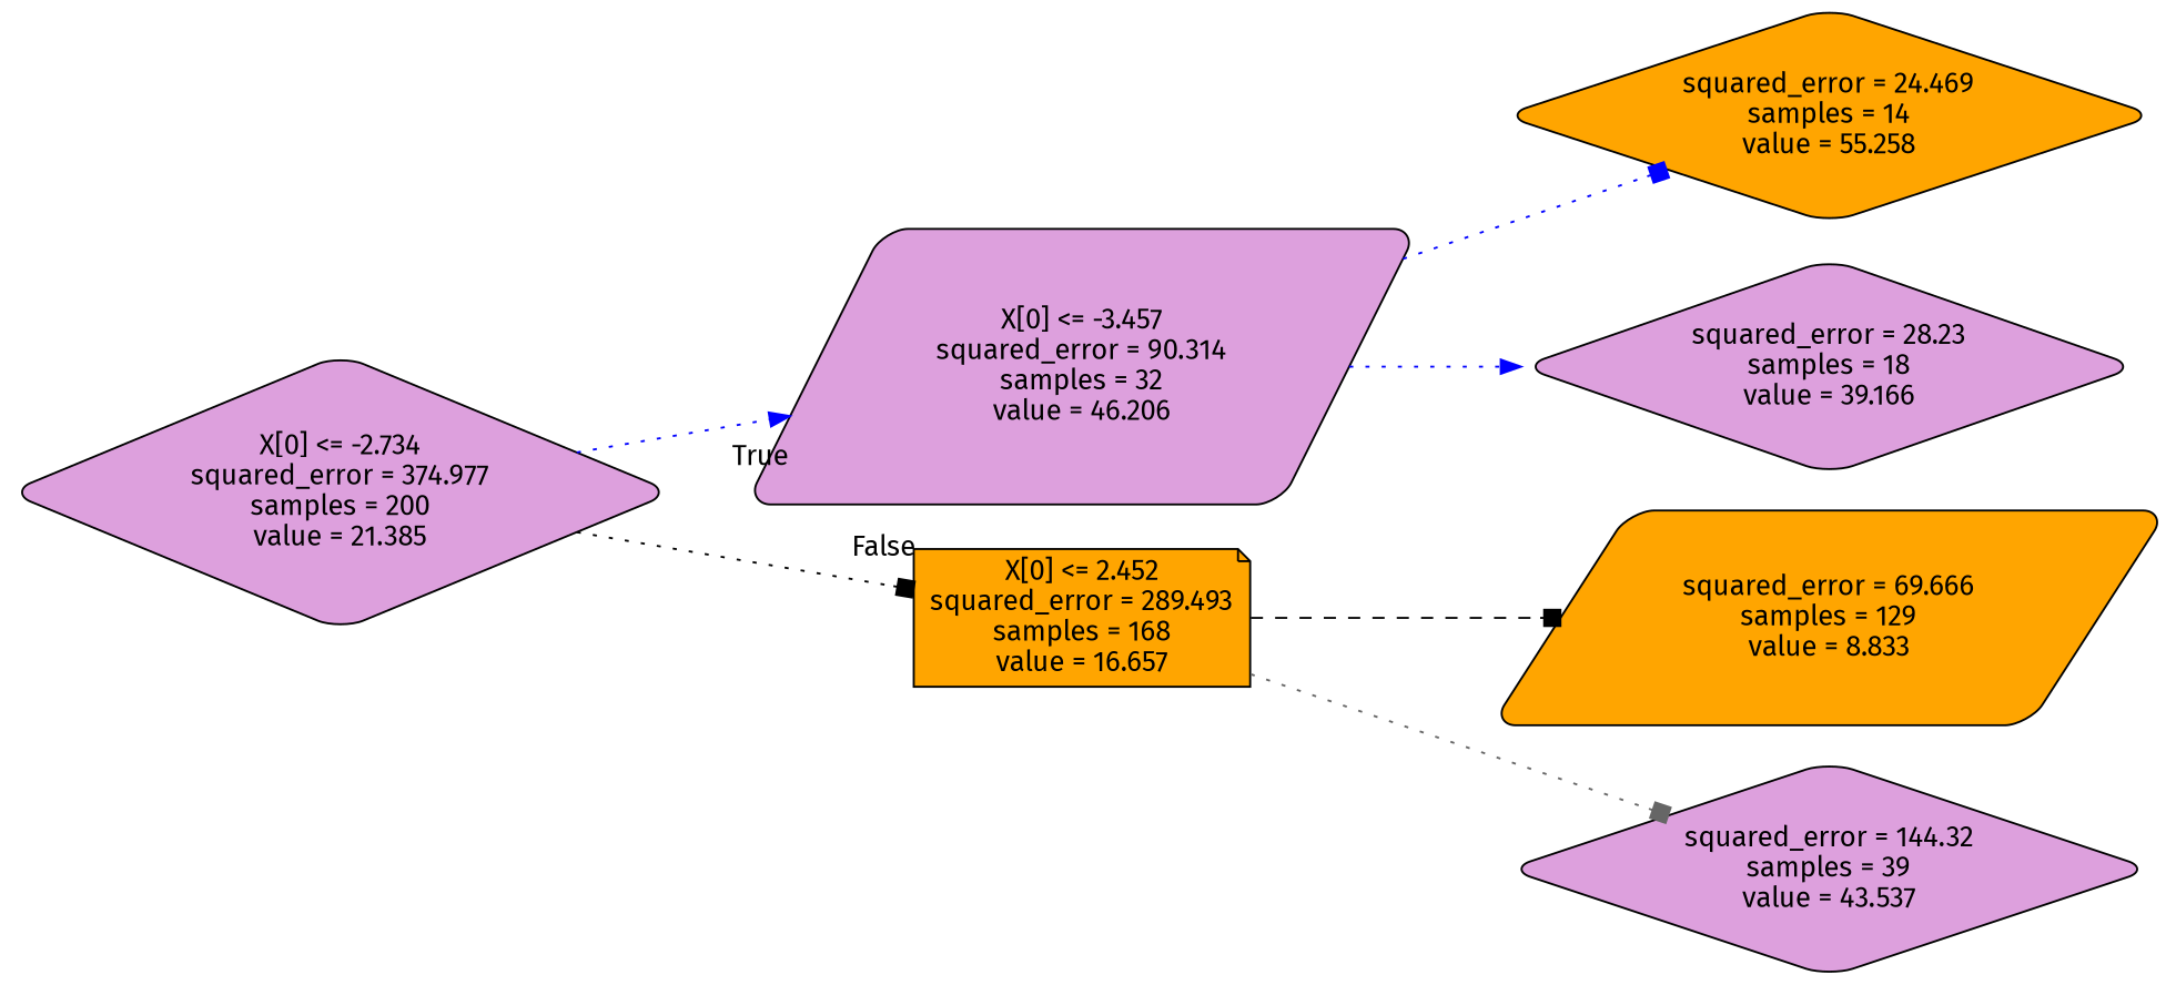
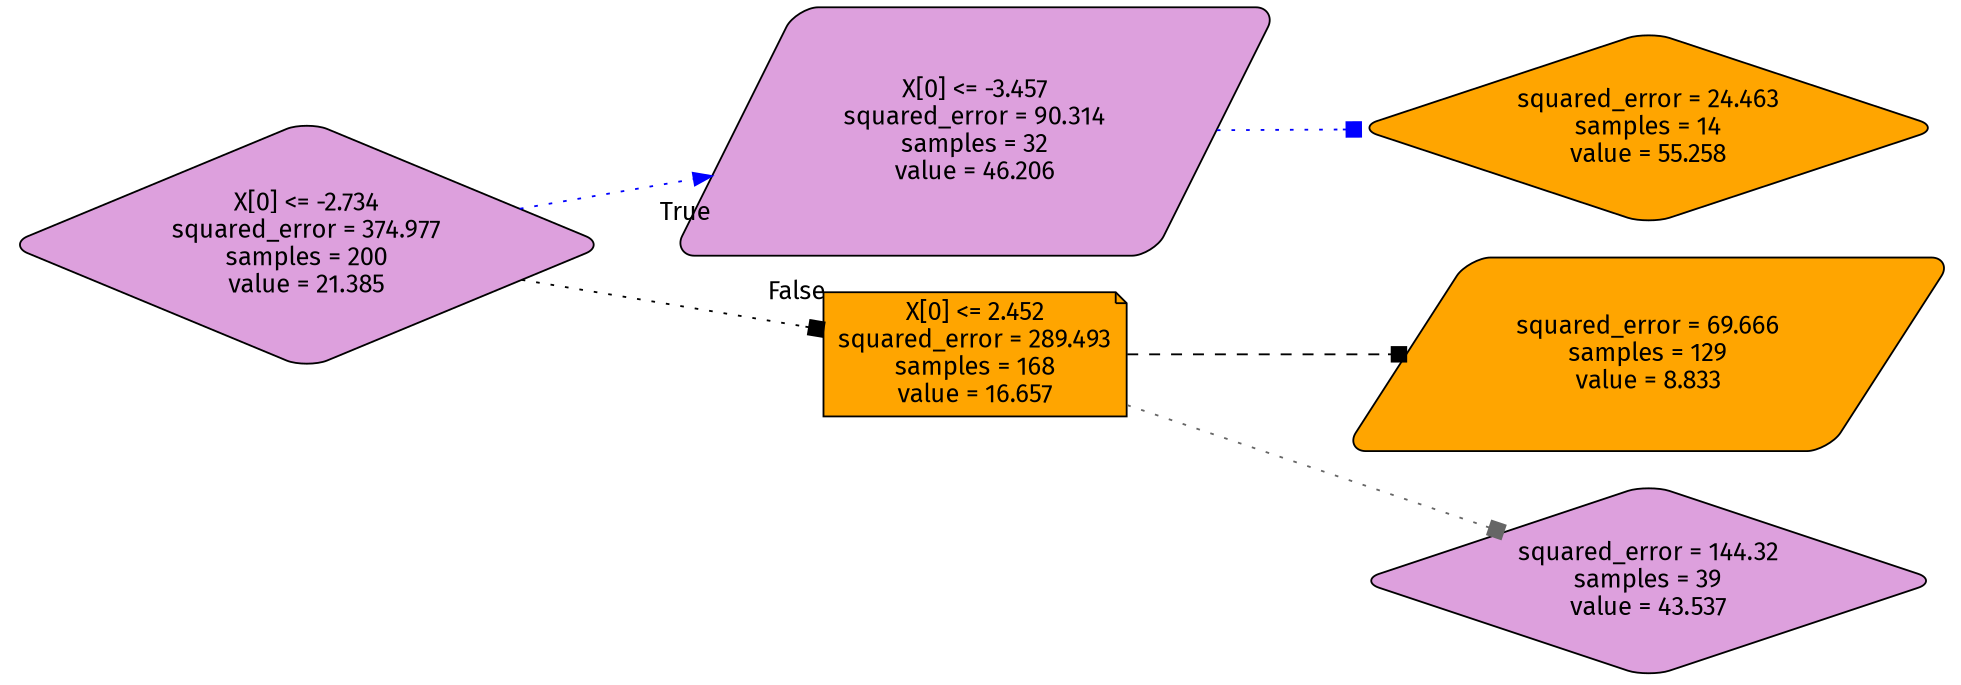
  digraph {
    fontname="Fira Sans"
    rankdir=LR
    node [color=black fillcolor=plum fontname="Fira Sans" shape=diamond style="filled, rounded"]
    edge [arrowhead=box color=blue fontname="Fira Sans" style=dotted]
    n1 [label="X[0] <= -2.734\nsquared_error = 374.977\nsamples = 200\nvalue = 21.385"]
    n2 [label="X[0] <= -3.457\nsquared_error = 90.314\nsamples = 32\nvalue = 46.206" shape=parallelogram]
    n3 [fillcolor=orange label="X[0] <= 2.452\nsquared_error = 289.493\nsamples = 168\nvalue = 16.657" shape=note]
-   n4 [fillcolor=orange label="squared_error = 24.469\nsamples = 14\nvalue = 55.258"]
-   n5 [label="squared_error = 28.23\nsamples = 18\nvalue = 39.166"]
+   n4 [fillcolor=orange label="squared_error = 24.463\nsamples = 14\nvalue = 55.258"]
    n6 [fillcolor=orange label="squared_error = 69.666\nsamples = 129\nvalue = 8.833" shape=parallelogram]
    n7 [label="squared_error = 144.32\nsamples = 39\nvalue = 43.537"]
    n1 -> n2 [arrowhead=normal headlabel=True labelangle=45 labeldistance=2.5]
    n1 -> n3 [color=black headlabel=False labelangle=-45 labeldistance=2.5]
    n2 -> n4
-   n2 -> n5 [arrowhead=normal]
    n3 -> n6 [color=black style=dashed]
    n3 -> n7 [color=gray40]
  }
